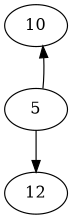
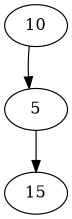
  digraph {
    n1 [label=10]
    n2 [label=5]
-   n3 [label=12]
-   n2 -> n1
+   n3 [label=15]
+   n1 -> n2
    n2 -> n3
  }
